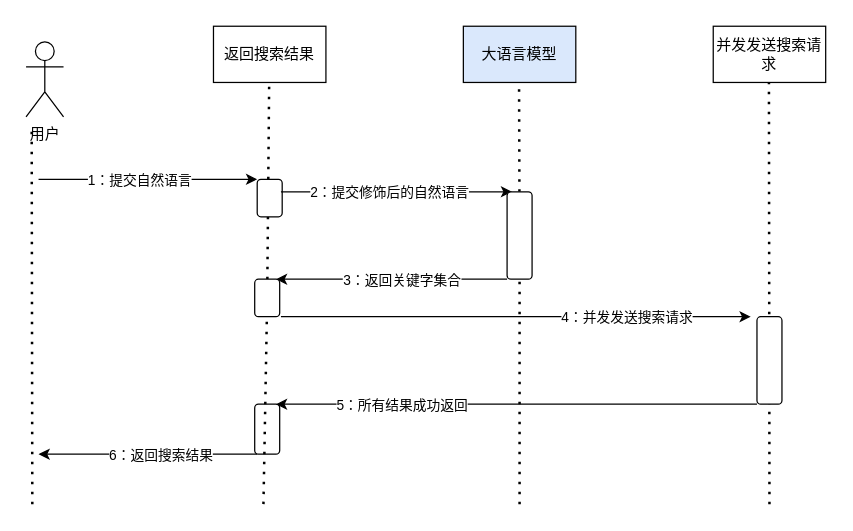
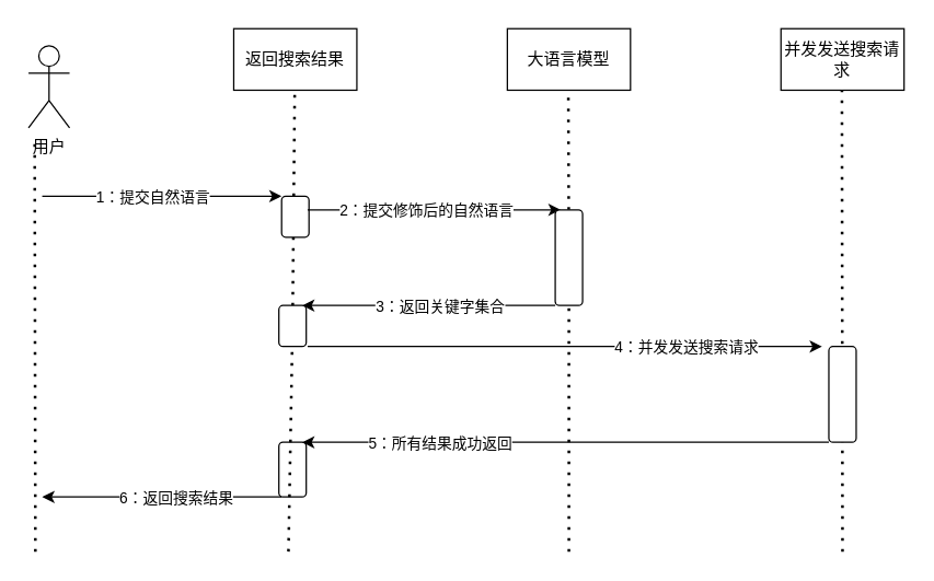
  <mxCell id="0" />
  <mxCell id="1" parent="0" />
  <mxCell id="2" value="用户" style="shape=umlActor;verticalLabelPosition=bottom;verticalAlign=top;html=1;outlineConnect=0;" vertex="1" parent="1"><mxGeometry x="20" y="33" width="30" height="60" as="geometry" /></mxCell>
  <mxCell id="3" value="" style="endArrow=none;dashed=1;html=1;dashPattern=1 3;strokeWidth=2;rounded=0;" edge="1" parent="1"><mxGeometry width="50" height="50" relative="1" as="geometry"><mxPoint x="25" y="403" as="sourcePoint" /><mxPoint x="24.5" y="103" as="targetPoint" /></mxGeometry></mxCell>
  <mxCell id="4" value="返回搜索结果" style="rounded=0;whiteSpace=wrap;html=1;" vertex="1" parent="1"><mxGeometry x="170" y="20.5" width="90" height="45" as="geometry" /></mxCell>
  <mxCell id="5" value="" style="endArrow=none;dashed=1;html=1;dashPattern=1 3;strokeWidth=2;rounded=0;" edge="1" parent="1" source="28"><mxGeometry width="50" height="50" relative="1" as="geometry"><mxPoint x="215" y="403" as="sourcePoint" /><mxPoint x="214.58" y="65.5" as="targetPoint" /></mxGeometry></mxCell>
- <mxCell id="6" value="大语言模型" style="rounded=0;whiteSpace=wrap;html=1;fillColor=#dae8fc;" vertex="1" parent="1"><mxGeometry x="370" y="20.5" width="90" height="45" as="geometry" /></mxCell>
+ <mxCell id="6" value="大语言模型" style="rounded=0;whiteSpace=wrap;html=1;" vertex="1" parent="1"><mxGeometry x="370" y="20.5" width="90" height="45" as="geometry" /></mxCell>
  <mxCell id="7" value="" style="endArrow=none;dashed=1;html=1;dashPattern=1 3;strokeWidth=2;rounded=0;" edge="1" parent="1" source="14"><mxGeometry width="50" height="50" relative="1" as="geometry"><mxPoint x="415.08" y="405.5" as="sourcePoint" /><mxPoint x="414.58" y="65.5" as="targetPoint" /></mxGeometry></mxCell>
  <mxCell id="8" value="" style="endArrow=classic;html=1;rounded=0;entryX=0;entryY=0;entryDx=0;entryDy=0;" edge="1" parent="1" target="10"><mxGeometry width="50" height="50" relative="1" as="geometry"><mxPoint x="30" y="143" as="sourcePoint" /><mxPoint x="200" y="144" as="targetPoint" /></mxGeometry></mxCell>
  <mxCell id="9" value="1：提交自然语言" style="edgeLabel;html=1;align=center;verticalAlign=middle;resizable=0;points=[];" vertex="1" connectable="0" parent="8"><mxGeometry x="-0.116" y="1" relative="1" as="geometry"><mxPoint x="3" y="1" as="offset" /></mxGeometry></mxCell>
  <mxCell id="10" value="" style="rounded=1;whiteSpace=wrap;html=1;" vertex="1" parent="1"><mxGeometry x="205" y="143" width="20" height="30" as="geometry" /></mxCell>
  <mxCell id="11" value="" style="endArrow=classic;html=1;rounded=0;exitX=1;exitY=1;exitDx=0;exitDy=0;" edge="1" parent="1"><mxGeometry width="50" height="50" relative="1" as="geometry"><mxPoint x="224" y="153" as="sourcePoint" /><mxPoint x="409" y="153" as="targetPoint" /></mxGeometry></mxCell>
  <mxCell id="12" value="2：提交修饰后的自然语言" style="edgeLabel;html=1;align=center;verticalAlign=middle;resizable=0;points=[];" vertex="1" connectable="0" parent="11"><mxGeometry x="-0.166" y="1" relative="1" as="geometry"><mxPoint x="9" y="1" as="offset" /></mxGeometry></mxCell>
  <mxCell id="13" value="" style="endArrow=none;dashed=1;html=1;dashPattern=1 3;strokeWidth=2;rounded=0;" edge="1" parent="1" target="14"><mxGeometry width="50" height="50" relative="1" as="geometry"><mxPoint x="415" y="403" as="sourcePoint" /><mxPoint x="414.58" y="65.5" as="targetPoint" /></mxGeometry></mxCell>
  <mxCell id="14" value="" style="rounded=1;whiteSpace=wrap;html=1;" vertex="1" parent="1"><mxGeometry x="405" y="153" width="20" height="70" as="geometry" /></mxCell>
  <mxCell id="15" value="" style="endArrow=classic;html=1;rounded=0;exitX=0;exitY=1;exitDx=0;exitDy=0;" edge="1" parent="1" source="14"><mxGeometry width="50" height="50" relative="1" as="geometry"><mxPoint x="260" y="213" as="sourcePoint" /><mxPoint x="220" y="223" as="targetPoint" /></mxGeometry></mxCell>
  <mxCell id="16" value="3：返回关键字集合" style="edgeLabel;html=1;align=center;verticalAlign=middle;resizable=0;points=[];" vertex="1" connectable="0" parent="15"><mxGeometry x="0.339" y="1" relative="1" as="geometry"><mxPoint x="39" y="-1" as="offset" /></mxGeometry></mxCell>
  <mxCell id="17" value="" style="rounded=1;whiteSpace=wrap;html=1;" vertex="1" parent="1"><mxGeometry x="203" y="323" width="20" height="40" as="geometry" /></mxCell>
  <mxCell id="18" value="" style="endArrow=classic;html=1;rounded=0;exitX=0;exitY=1;exitDx=0;exitDy=0;" edge="1" parent="1"><mxGeometry width="50" height="50" relative="1" as="geometry"><mxPoint x="205" y="363" as="sourcePoint" /><mxPoint x="30" y="363" as="targetPoint" /></mxGeometry></mxCell>
  <mxCell id="19" value="6：返回搜索结果" style="edgeLabel;html=1;align=center;verticalAlign=middle;resizable=0;points=[];" vertex="1" connectable="0" parent="18"><mxGeometry x="0.339" y="1" relative="1" as="geometry"><mxPoint x="39" y="-1" as="offset" /></mxGeometry></mxCell>
  <mxCell id="20" value="并发发送搜索请求" style="rounded=0;whiteSpace=wrap;html=1;" vertex="1" parent="1"><mxGeometry x="570" y="20.5" width="90" height="45" as="geometry" /></mxCell>
  <mxCell id="21" value="" style="endArrow=none;dashed=1;html=1;dashPattern=1 3;strokeWidth=2;rounded=0;" edge="1" parent="1"><mxGeometry width="50" height="50" relative="1" as="geometry"><mxPoint x="615" y="403" as="sourcePoint" /><mxPoint x="614.58" y="65.5" as="targetPoint" /></mxGeometry></mxCell>
  <mxCell id="22" value="" style="endArrow=classic;html=1;rounded=0;exitX=1;exitY=1;exitDx=0;exitDy=0;" edge="1" parent="1"><mxGeometry width="50" height="50" relative="1" as="geometry"><mxPoint x="224" y="253" as="sourcePoint" /><mxPoint x="600" y="253" as="targetPoint" /></mxGeometry></mxCell>
  <mxCell id="23" value="4：并发发送搜索请求" style="edgeLabel;html=1;align=center;verticalAlign=middle;resizable=0;points=[];" vertex="1" connectable="0" parent="22"><mxGeometry x="-0.166" y="1" relative="1" as="geometry"><mxPoint x="119" y="1" as="offset" /></mxGeometry></mxCell>
  <mxCell id="24" value="" style="rounded=1;whiteSpace=wrap;html=1;" vertex="1" parent="1"><mxGeometry x="605" y="253" width="20" height="70" as="geometry" /></mxCell>
  <mxCell id="25" value="" style="endArrow=classic;html=1;rounded=0;exitX=0;exitY=1;exitDx=0;exitDy=0;" edge="1" parent="1" source="24"><mxGeometry width="50" height="50" relative="1" as="geometry"><mxPoint x="315" y="333" as="sourcePoint" /><mxPoint x="220" y="323" as="targetPoint" /></mxGeometry></mxCell>
  <mxCell id="26" value="5：所有结果成功返回" style="edgeLabel;html=1;align=center;verticalAlign=middle;resizable=0;points=[];" vertex="1" connectable="0" parent="25"><mxGeometry x="0.339" y="1" relative="1" as="geometry"><mxPoint x="-27" y="-1" as="offset" /></mxGeometry></mxCell>
  <mxCell id="27" value="" style="endArrow=none;dashed=1;html=1;dashPattern=1 3;strokeWidth=2;rounded=0;" edge="1" parent="1" target="28"><mxGeometry width="50" height="50" relative="1" as="geometry"><mxPoint x="210" y="403" as="sourcePoint" /><mxPoint x="214.58" y="65.5" as="targetPoint" /></mxGeometry></mxCell>
  <mxCell id="28" value="" style="rounded=1;whiteSpace=wrap;html=1;" vertex="1" parent="1"><mxGeometry x="203" y="223" width="20" height="30" as="geometry" /></mxCell>
